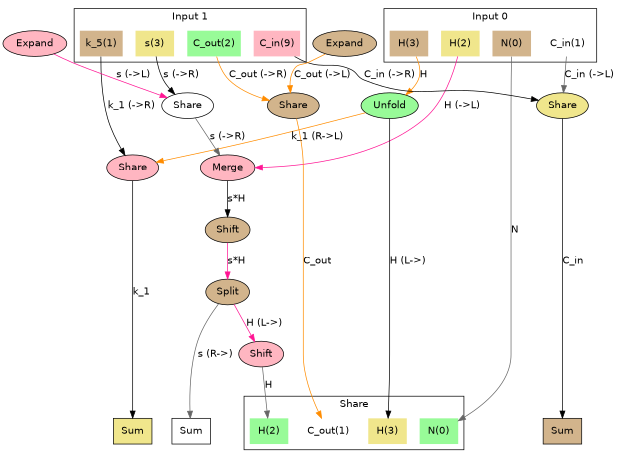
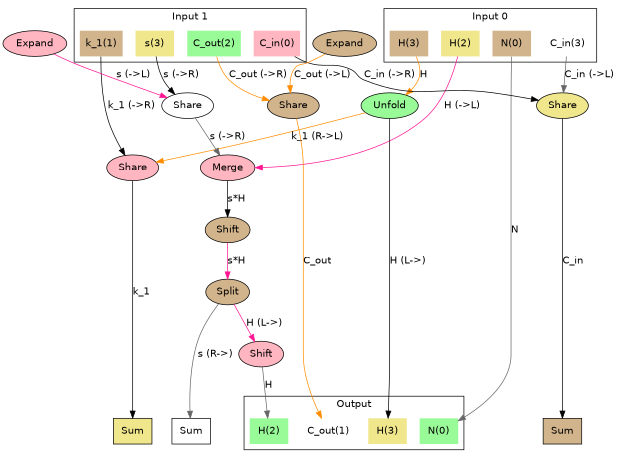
  digraph {
    fontname="DejaVu Sans"
    newrank=true
    node [fillcolor=tan fontname="DejaVu Sans" shape=none style=filled]
    edge [color=black fontname="DejaVu Sans"]
    n1 [fillcolor=white label=Sum shape=box]
    n2 [fillcolor=khaki label=Sum shape=box]
    n3 [label=Sum shape=box]
    n4 [fillcolor=palegreen label="N(0)"]
    n5 [fillcolor=white label="C_out(1)"]
    n6 [fillcolor=palegreen label="H(2)"]
    n7 [fillcolor=khaki label="H(3)"]
    n8 [label="N(0)"]
-   n9 [fillcolor=white label="C_in(1)"]
+   n9 [fillcolor=white label="C_in(3)"]
    n10 [fillcolor=khaki label="H(2)"]
    n11 [label="H(3)"]
-   n12 [fillcolor=lightpink label="C_in(9)"]
-   n13 [label="k_5(1)"]
+   n12 [fillcolor=lightpink label="C_in(0)"]
+   n13 [label="k_1(1)"]
    n14 [fillcolor=palegreen label="C_out(2)"]
    n15 [fillcolor=khaki label="s(3)"]
    n16 [fillcolor=khaki label=Share shape=""]
    n17 [fillcolor=lightpink label=Merge shape=""]
    n18 [fillcolor=palegreen label=Unfold shape=""]
    n19 [fillcolor=lightpink label=Share shape=""]
    n20 [label=Share shape=""]
    n21 [fillcolor=white label=Share shape=""]
    n22 [fillcolor=lightpink label=Shift shape=""]
    n23 [label=Shift shape=""]
    n24 [label=Split shape=""]
    n25 [label=Expand shape=""]
    n26 [fillcolor=lightpink label=Expand shape=""]
    subgraph sub_1 {
      rank=same
      n1
      n2
      n3
      n4
      n5
      n6
      n7
    }
    subgraph sub_2 {
      rank=same
      n8
      n9
      n10
      n11
      n12
      n13
      n14
      n15
    }
    subgraph cluster_3 {
-     label=Share
+     label=Output
      n4
      n5
      n6
      n7
    }
    subgraph cluster_4 {
      label="Input 0"
      n8
      n9
      n10
      n11
    }
    subgraph cluster_5 {
      label="Input 1"
      n12
      n13
      n14
      n15
    }
    n8 -> n4 [color=gray40 label=N]
    n9 -> n16 [color=gray40 label="C_in (->L)"]
    n10 -> n17 [color=deeppink label="H (->L)"]
    n11 -> n18 [color=darkorange label=H]
    n12 -> n16 [label="C_in (->R)"]
    n13 -> n19 [label="k_1 (->R)"]
    n14 -> n20 [color=darkorange label="C_out (->R)"]
    n15 -> n21 [label="s (->R)"]
    n16 -> n3 [label=C_in]
    n17 -> n23 [label="s*H"]
    n18 -> n7 [label="H (L->)"]
    n18 -> n19 [color=darkorange label="k_1 (R->L)"]
    n19 -> n2 [label=k_1]
    n20 -> n5 [color=darkorange label=C_out]
    n21 -> n17 [color=gray40 label="s (->R)"]
    n22 -> n6 [color=gray40 label=H]
    n23 -> n24 [color=deeppink label="s*H"]
    n24 -> n1 [color=gray40 label="s (R->)"]
    n24 -> n22 [color=deeppink label="H (L->)"]
    n25 -> n20 [color=darkorange label="C_out (->L)"]
    n26 -> n21 [color=deeppink label="s (->L)"]
  }
